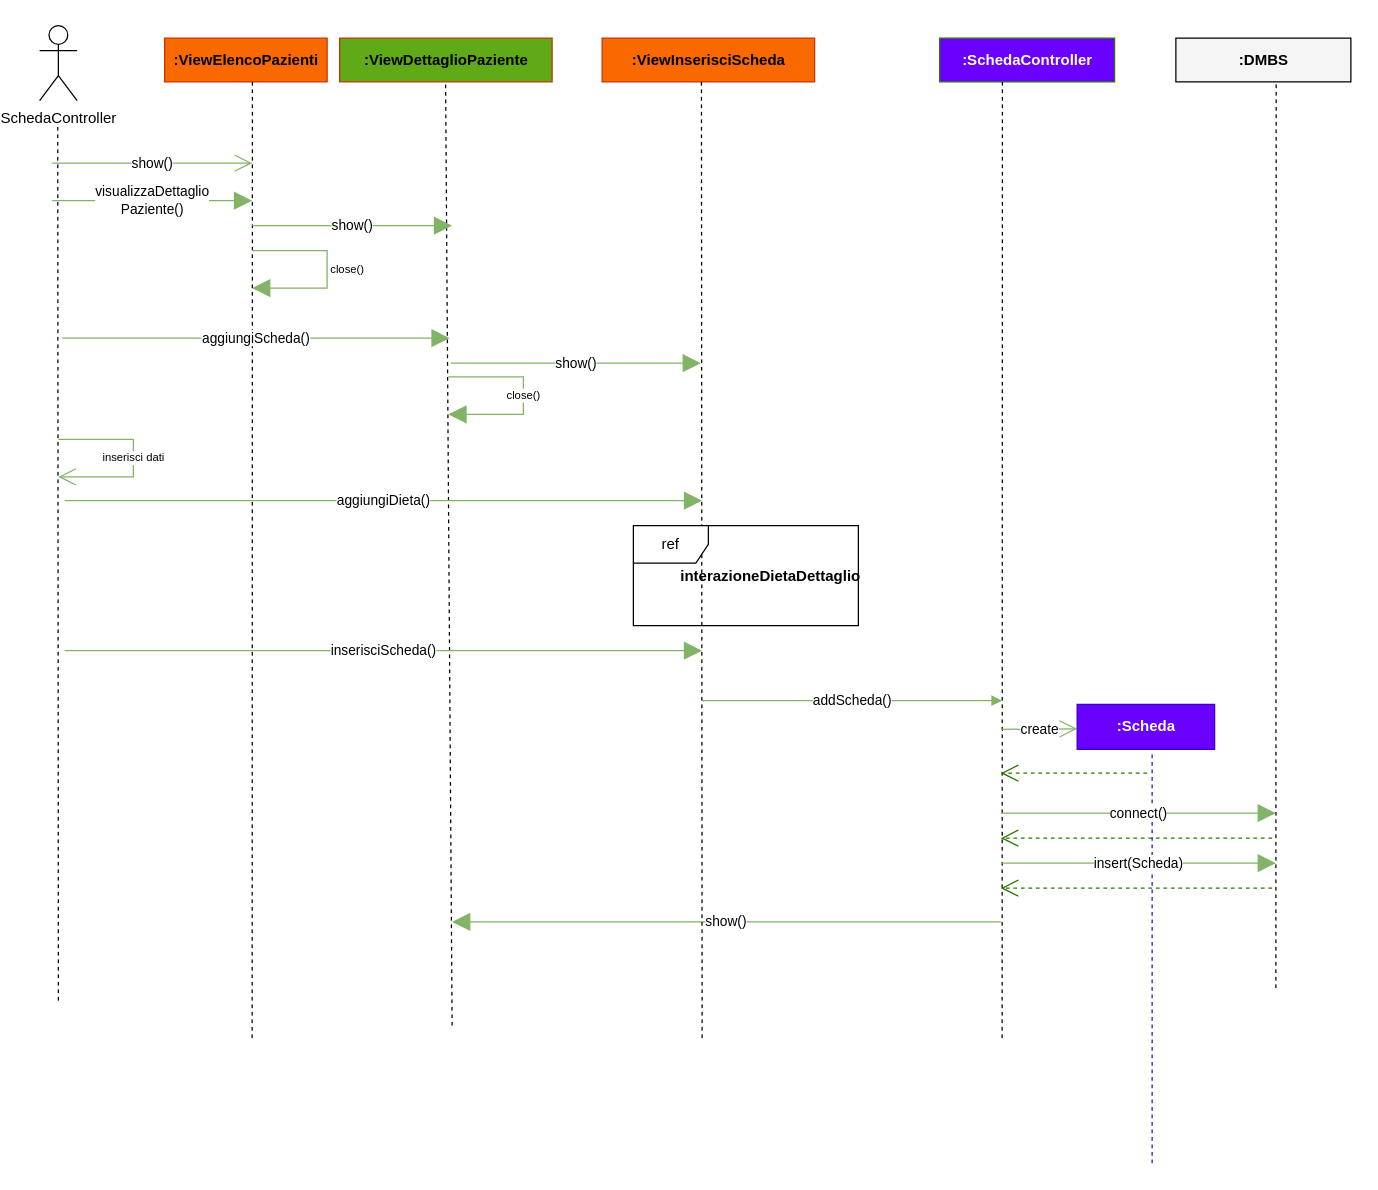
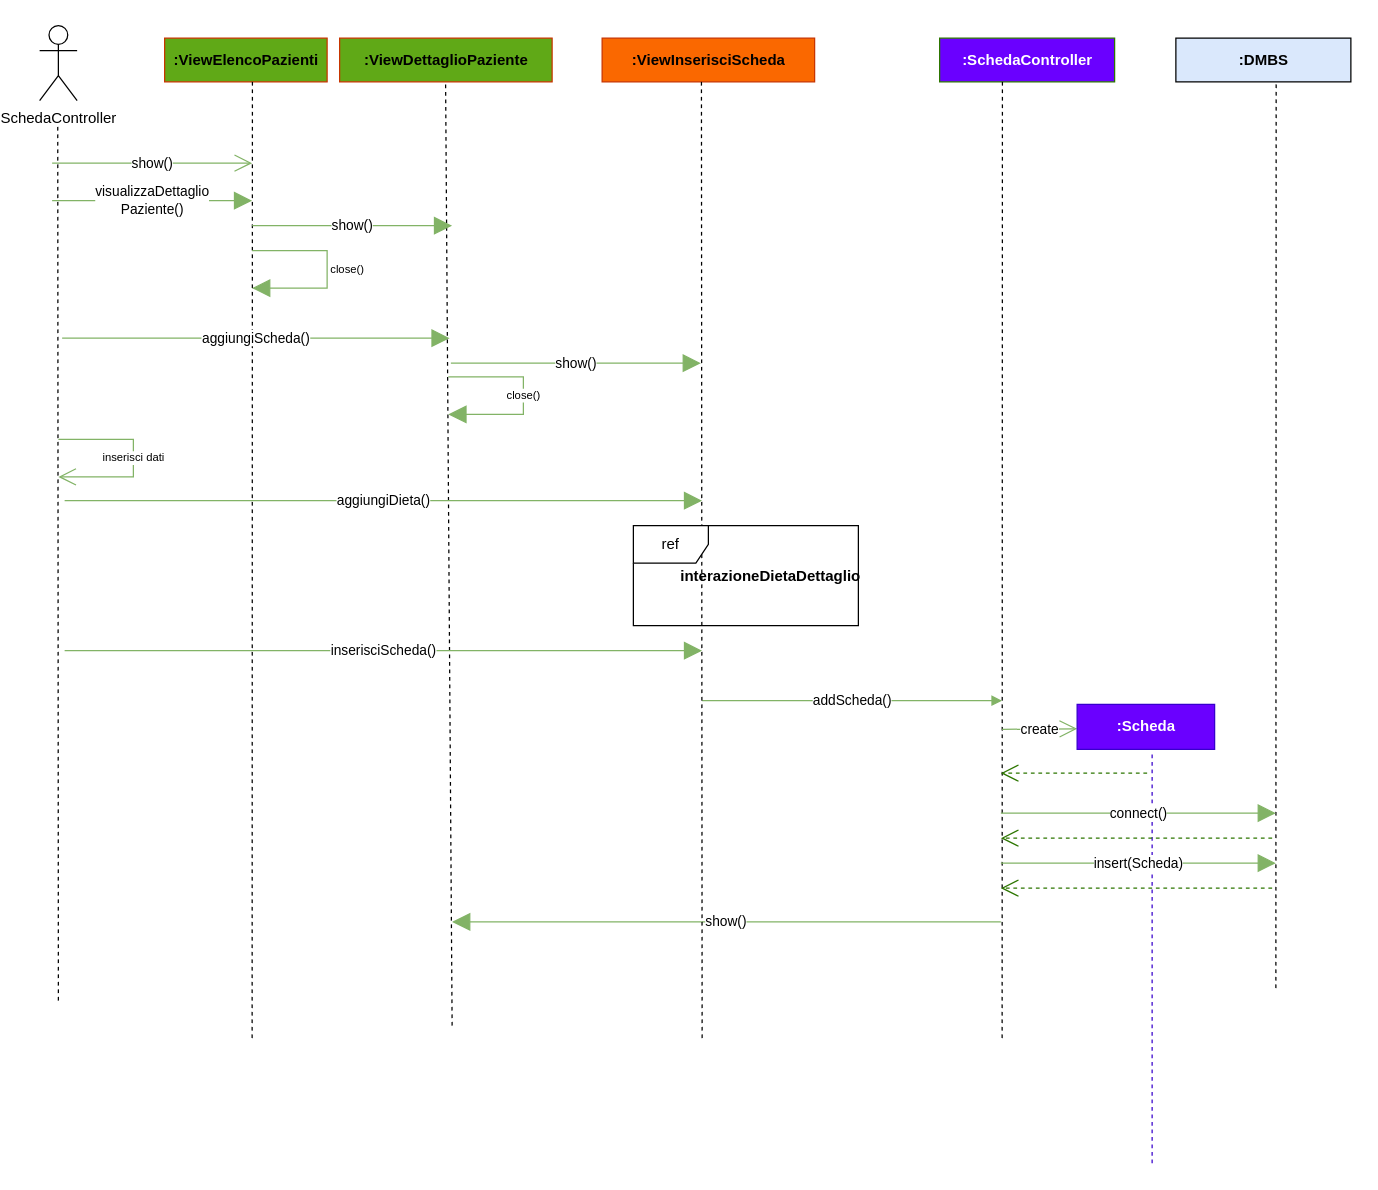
  <mxCell id="0" />
  <mxCell id="1" parent="0" />
  <mxCell id="2" value="SchedaController" style="shape=umlActor;verticalLabelPosition=bottom;verticalAlign=top;html=1;outlineConnect=0;" parent="1" vertex="1"><mxGeometry x="20" y="20" width="30" height="60" as="geometry" /></mxCell>
  <mxCell id="3" value="" style="endArrow=none;html=1;rounded=0;dashed=1;" parent="1" edge="1"><mxGeometry width="50" height="50" relative="1" as="geometry"><mxPoint x="35" y="800" as="sourcePoint" /><mxPoint x="34.5" y="100" as="targetPoint" /></mxGeometry></mxCell>
- <mxCell id="4" value="&lt;b&gt;:ViewElencoPazienti&lt;/b&gt;" style="html=1;fillColor=#fa6800;fontColor=#000000;strokeColor=#C73500;" parent="1" vertex="1"><mxGeometry x="120" y="30" width="130" height="35" as="geometry" /></mxCell>
+ <mxCell id="4" value="&lt;b&gt;:ViewElencoPazienti&lt;/b&gt;" style="html=1;fillColor=#60a917;fontColor=#000000;strokeColor=#C73500;" parent="1" vertex="1"><mxGeometry x="120" y="30" width="130" height="35" as="geometry" /></mxCell>
  <mxCell id="5" value="" style="endArrow=none;html=1;rounded=0;dashed=1;" parent="1" edge="1"><mxGeometry width="50" height="50" relative="1" as="geometry"><mxPoint x="190" y="830" as="sourcePoint" /><mxPoint x="190.23" y="65" as="targetPoint" /></mxGeometry></mxCell>
  <mxCell id="6" value="show()" style="endArrow=open;endSize=12;html=1;rounded=0;fillColor=#d5e8d4;gradientColor=#97d077;strokeColor=#82b366;" parent="1" edge="1"><mxGeometry width="160" relative="1" as="geometry"><mxPoint x="30" y="130" as="sourcePoint" /><mxPoint x="190" y="130" as="targetPoint" /></mxGeometry></mxCell>
  <mxCell id="7" value="visualizzaDettaglio&lt;br&gt;Paziente()" style="endArrow=block;endSize=12;html=1;rounded=0;fillColor=#d5e8d4;gradientColor=#97d077;strokeColor=#82b366;endFill=1;" parent="1" edge="1"><mxGeometry width="160" relative="1" as="geometry"><mxPoint x="30" y="160" as="sourcePoint" /><mxPoint x="190" y="160" as="targetPoint" /></mxGeometry></mxCell>
  <mxCell id="8" value="&lt;b&gt;:SchedaController&lt;/b&gt;" style="html=1;fillColor=#6a00ff;fontColor=#ffffff;strokeColor=#2D7600;" parent="1" vertex="1"><mxGeometry x="740" y="30" width="140" height="35" as="geometry" /></mxCell>
  <mxCell id="9" value="" style="endArrow=none;html=1;rounded=0;dashed=1;" parent="1" edge="1"><mxGeometry width="50" height="50" relative="1" as="geometry"><mxPoint x="790" y="830" as="sourcePoint" /><mxPoint x="790.23" y="65" as="targetPoint" /></mxGeometry></mxCell>
  <mxCell id="10" value="aggiungiScheda()" style="endArrow=block;endSize=12;html=1;rounded=0;fillColor=#d5e8d4;gradientColor=#97d077;strokeColor=#82b366;endFill=1;" parent="1" edge="1"><mxGeometry width="160" relative="1" as="geometry"><mxPoint x="38" y="270" as="sourcePoint" /><mxPoint x="348" y="270" as="targetPoint" /></mxGeometry></mxCell>
  <mxCell id="11" value="create" style="endArrow=open;endSize=12;html=1;rounded=0;fillColor=#d5e8d4;gradientColor=#97d077;strokeColor=#82b366;entryX=0;entryY=0.5;entryDx=0;entryDy=0;" parent="1" edge="1"><mxGeometry width="160" relative="1" as="geometry"><mxPoint x="790" y="583" as="sourcePoint" /><mxPoint x="850" y="582.5" as="targetPoint" /></mxGeometry></mxCell>
  <mxCell id="12" value="&lt;b&gt;:Scheda&lt;/b&gt;" style="html=1;fillColor=#6a00ff;fontColor=#ffffff;strokeColor=#3700CC;" parent="1" vertex="1"><mxGeometry x="850" y="563" width="110" height="36" as="geometry" /></mxCell>
  <mxCell id="13" value="" style="endArrow=none;html=1;rounded=0;dashed=1;fillColor=#6a00ff;strokeColor=#3700CC;" parent="1" edge="1"><mxGeometry width="50" height="50" relative="1" as="geometry"><mxPoint x="910" y="930" as="sourcePoint" /><mxPoint x="910" y="601" as="targetPoint" /></mxGeometry></mxCell>
  <mxCell id="14" value="&lt;b&gt;:ViewDettaglioPaziente&lt;/b&gt;" style="html=1;fillColor=#60a917;fontColor=#000000;strokeColor=#C73500;" parent="1" vertex="1"><mxGeometry x="260" y="30" width="170" height="35" as="geometry" /></mxCell>
  <mxCell id="15" value="" style="endArrow=none;html=1;rounded=0;dashed=1;" parent="1" edge="1"><mxGeometry width="50" height="50" relative="1" as="geometry"><mxPoint x="350" y="820" as="sourcePoint" /><mxPoint x="344.78" y="65" as="targetPoint" /></mxGeometry></mxCell>
  <mxCell id="16" value="show()" style="endArrow=block;endSize=12;html=1;rounded=0;fillColor=#d5e8d4;gradientColor=#97d077;strokeColor=#82b366;endFill=1;" parent="1" edge="1"><mxGeometry width="160" relative="1" as="geometry"><mxPoint x="190" y="180" as="sourcePoint" /><mxPoint x="350" y="180" as="targetPoint" /></mxGeometry></mxCell>
  <mxCell id="17" value="" style="endArrow=block;endFill=1;endSize=12;html=1;rounded=0;fontSize=9;strokeColor=#82B366;" parent="1" edge="1"><mxGeometry width="160" relative="1" as="geometry"><mxPoint x="190" y="200" as="sourcePoint" /><mxPoint x="190" y="230" as="targetPoint" /><Array as="points"><mxPoint x="250" y="200" /><mxPoint x="250" y="230" /></Array></mxGeometry></mxCell>
  <mxCell id="18" value="close()" style="text;html=1;align=center;verticalAlign=middle;resizable=0;points=[];autosize=1;strokeColor=none;fillColor=none;fontSize=9;" parent="1" vertex="1"><mxGeometry x="246" y="205" width="40" height="20" as="geometry" /></mxCell>
  <mxCell id="19" value="" style="endArrow=open;endFill=1;endSize=12;html=1;rounded=0;fillColor=#60a917;strokeColor=#2D7600;dashed=1;" parent="1" edge="1"><mxGeometry width="160" relative="1" as="geometry"><mxPoint x="906" y="618" as="sourcePoint" /><mxPoint x="789" y="618" as="targetPoint" /></mxGeometry></mxCell>
  <mxCell id="20" value="addScheda()" style="endArrow=none;endSize=12;html=1;rounded=0;fillColor=#d5e8d4;gradientColor=#97d077;strokeColor=#82b366;endFill=0;startArrow=block;startFill=1;" parent="1" edge="1"><mxGeometry width="160" relative="1" as="geometry"><mxPoint x="790" y="560" as="sourcePoint" /><mxPoint x="550" y="560" as="targetPoint" /></mxGeometry></mxCell>
  <mxCell id="21" value="show()" style="endArrow=block;endSize=12;html=1;rounded=0;fillColor=#d5e8d4;gradientColor=#97d077;strokeColor=#82b366;endFill=1;" parent="1" edge="1"><mxGeometry width="160" relative="1" as="geometry"><mxPoint x="789" y="737" as="sourcePoint" /><mxPoint x="350" y="737" as="targetPoint" /></mxGeometry></mxCell>
- <mxCell id="22" value="&lt;b&gt;&lt;font color=&quot;#000000&quot;&gt;:DMBS&lt;/font&gt;&lt;/b&gt;" style="html=1;fillColor=#F5F5F5;fontColor=#ffffff;strokeColor=#000000;" parent="1" vertex="1"><mxGeometry x="929" y="30" width="140" height="35" as="geometry" /></mxCell>
+ <mxCell id="22" value="&lt;b&gt;&lt;font color=&quot;#000000&quot;&gt;:DMBS&lt;/font&gt;&lt;/b&gt;" style="html=1;fillColor=#dae8fc;fontColor=#ffffff;strokeColor=#000000;" parent="1" vertex="1"><mxGeometry x="929" y="30" width="140" height="35" as="geometry" /></mxCell>
  <mxCell id="23" value="" style="endArrow=none;html=1;rounded=0;dashed=1;" parent="1" edge="1"><mxGeometry width="50" height="50" relative="1" as="geometry"><mxPoint x="1009" y="790" as="sourcePoint" /><mxPoint x="1009.23" y="65" as="targetPoint" /></mxGeometry></mxCell>
  <mxCell id="24" value="connect()" style="endArrow=block;endSize=12;html=1;rounded=0;fillColor=#d5e8d4;gradientColor=#97d077;strokeColor=#82b366;endFill=1;" parent="1" edge="1"><mxGeometry width="160" relative="1" as="geometry"><mxPoint x="789" y="650" as="sourcePoint" /><mxPoint x="1009" y="650" as="targetPoint" /></mxGeometry></mxCell>
  <mxCell id="25" value="" style="endArrow=open;endFill=1;endSize=12;html=1;rounded=0;fillColor=#60a917;strokeColor=#2D7600;dashed=1;" parent="1" edge="1"><mxGeometry width="160" relative="1" as="geometry"><mxPoint x="1006" y="670" as="sourcePoint" /><mxPoint x="789" y="670" as="targetPoint" /></mxGeometry></mxCell>
  <mxCell id="26" value="" style="endArrow=open;endFill=1;endSize=12;html=1;rounded=0;fillColor=#60a917;strokeColor=#2D7600;dashed=1;" parent="1" edge="1"><mxGeometry width="160" relative="1" as="geometry"><mxPoint x="1006" y="710" as="sourcePoint" /><mxPoint x="789" y="710" as="targetPoint" /></mxGeometry></mxCell>
  <mxCell id="27" value="insert(Scheda)" style="endArrow=block;endSize=12;html=1;rounded=0;fillColor=#d5e8d4;gradientColor=#97d077;strokeColor=#82b366;endFill=1;" parent="1" edge="1"><mxGeometry width="160" relative="1" as="geometry"><mxPoint x="789" y="690" as="sourcePoint" /><mxPoint x="1009" y="690" as="targetPoint" /></mxGeometry></mxCell>
  <mxCell id="28" value="&lt;b&gt;:ViewInserisciScheda&lt;/b&gt;" style="html=1;fillColor=#fa6800;fontColor=#000000;strokeColor=#C73500;" vertex="1" parent="1"><mxGeometry x="470" y="30" width="170" height="35" as="geometry" /></mxCell>
  <mxCell id="29" value="" style="endArrow=none;html=1;rounded=0;dashed=1;" edge="1" parent="1"><mxGeometry width="50" height="50" relative="1" as="geometry"><mxPoint x="550" y="830" as="sourcePoint" /><mxPoint x="549.46" y="65" as="targetPoint" /></mxGeometry></mxCell>
  <mxCell id="30" value="close()" style="endArrow=block;endFill=1;endSize=12;html=1;rounded=0;fontSize=9;strokeColor=#82B366;" edge="1" parent="1"><mxGeometry width="160" relative="1" as="geometry"><mxPoint x="347" y="301" as="sourcePoint" /><mxPoint x="347" y="331" as="targetPoint" /><Array as="points"><mxPoint x="407" y="301" /><mxPoint x="407" y="331" /></Array></mxGeometry></mxCell>
  <mxCell id="31" value="show()" style="endArrow=block;endSize=12;html=1;rounded=0;fillColor=#d5e8d4;gradientColor=#97d077;strokeColor=#82b366;endFill=1;" edge="1" parent="1"><mxGeometry width="160" relative="1" as="geometry"><mxPoint x="349" y="290" as="sourcePoint" /><mxPoint x="549" y="290" as="targetPoint" /></mxGeometry></mxCell>
  <mxCell id="32" value="inserisci dati" style="endArrow=open;endFill=0;endSize=12;html=1;rounded=0;fontSize=9;strokeColor=#82B366;" edge="1" parent="1"><mxGeometry width="160" relative="1" as="geometry"><mxPoint x="35" y="351" as="sourcePoint" /><mxPoint x="35" y="381" as="targetPoint" /><Array as="points"><mxPoint x="95" y="351" /><mxPoint x="95" y="381" /></Array></mxGeometry></mxCell>
  <mxCell id="33" value="aggiungiDieta()" style="endArrow=block;endSize=12;html=1;rounded=0;fillColor=#d5e8d4;gradientColor=#97d077;strokeColor=#82b366;endFill=1;" edge="1" parent="1"><mxGeometry width="160" relative="1" as="geometry"><mxPoint x="40" y="400" as="sourcePoint" /><mxPoint x="550" y="400" as="targetPoint" /></mxGeometry></mxCell>
  <mxCell id="34" value="ref" style="shape=umlFrame;whiteSpace=wrap;html=1;" vertex="1" parent="1"><mxGeometry x="495" y="420" width="180" height="80" as="geometry" /></mxCell>
  <mxCell id="35" value="interazioneDietaDettaglio" style="text;align=center;fontStyle=1;verticalAlign=middle;spacingLeft=3;spacingRight=3;strokeColor=none;rotatable=0;points=[[0,0.5],[1,0.5]];portConstraint=eastwest;" vertex="1" parent="1"><mxGeometry x="565" y="447" width="80" height="26" as="geometry" /></mxCell>
  <mxCell id="36" value="inserisciScheda()" style="endArrow=block;endSize=12;html=1;rounded=0;fillColor=#d5e8d4;gradientColor=#97d077;strokeColor=#82b366;endFill=1;" edge="1" parent="1"><mxGeometry width="160" relative="1" as="geometry"><mxPoint x="40" y="520" as="sourcePoint" /><mxPoint x="550" y="520" as="targetPoint" /></mxGeometry></mxCell>
